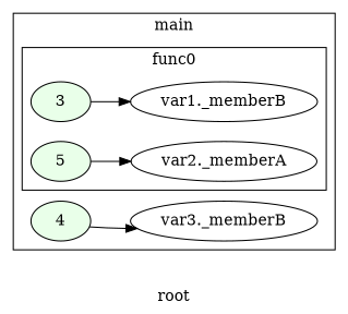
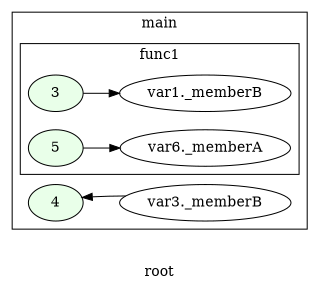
  digraph {
    label=root
    rankdir=LR
    n1 [fillcolor="#E9FFE9" label=3 startinglines=18 style=filled]
    n2 [label="var1._memberB" startingline=18]
    n3 [fillcolor="#E9FFE9" label=5 startinglines=21 style=filled]
-   n4 [label="var2._memberA" startingline=21]
+   n4 [label="var6._memberA" startingline=21]
    n5 [fillcolor="#E9FFE9" label=4 startinglines=42 style=filled]
    n6 [label="var3._memberB" startingline=42]
    subgraph cluster_1 {
      label=main
      parent=G
      startinglines="33_37_37"
      n5
      n6
      subgraph cluster_2 {
-       label=func0
+       label=func1
        parent=cluster_1
        startinglines="37_37_39"
        n1
        n2
        n3
        n4
      }
    }
    n1 -> n2
    n3 -> n4
-   n5 -> n6
+   n6 -> n5
  }
